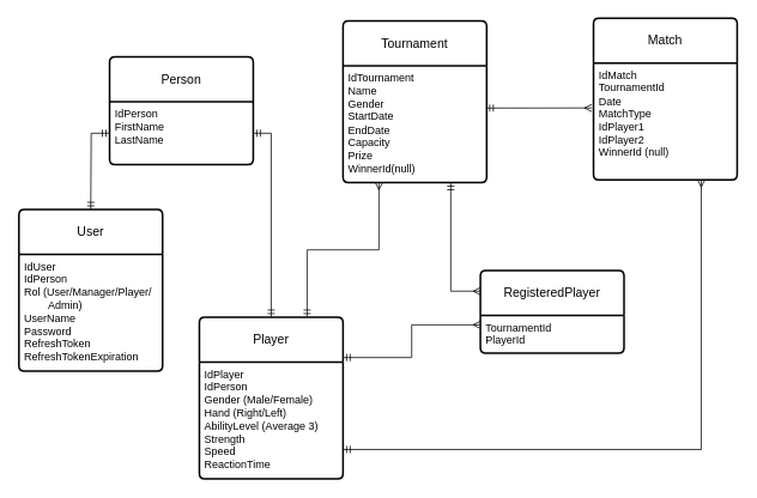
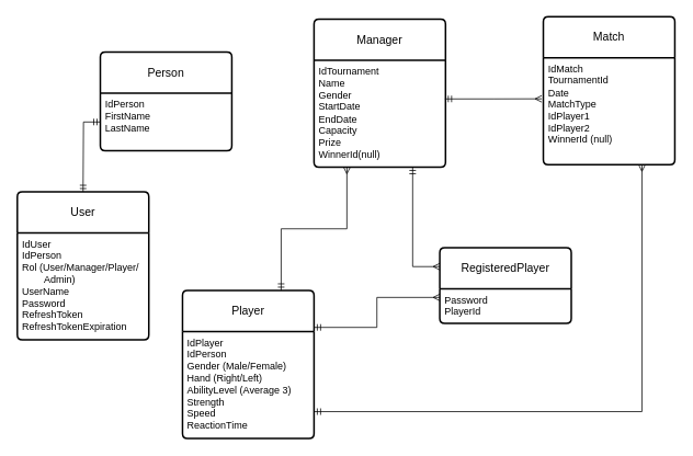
  <mxCell id="0" />
  <mxCell id="1" parent="0" />
  <mxCell id="2" value="Person" style="swimlane;childLayout=stackLayout;horizontal=1;startSize=50;horizontalStack=0;rounded=1;fontSize=14;fontStyle=0;strokeWidth=2;resizeParent=0;resizeLast=1;shadow=0;dashed=0;align=center;arcSize=4;whiteSpace=wrap;html=1;" parent="1" vertex="1"><mxGeometry x="121" y="63" width="160" height="120" as="geometry" /></mxCell>
  <mxCell id="3" value="IdPerson&lt;div&gt;FirstName&lt;/div&gt;&lt;div&gt;LastName&lt;/div&gt;" style="align=left;strokeColor=none;fillColor=none;spacingLeft=4;fontSize=12;verticalAlign=top;resizable=0;rotatable=0;part=1;html=1;" parent="2" vertex="1"><mxGeometry y="50" width="160" height="70" as="geometry" /></mxCell>
  <mxCell id="4" value="Player" style="swimlane;childLayout=stackLayout;horizontal=1;startSize=50;horizontalStack=0;rounded=1;fontSize=14;fontStyle=0;strokeWidth=2;resizeParent=0;resizeLast=1;shadow=0;dashed=0;align=center;arcSize=4;whiteSpace=wrap;html=1;" parent="1" vertex="1"><mxGeometry x="221" y="353" width="160" height="180" as="geometry" /></mxCell>
  <mxCell id="5" value="IdPlayer&lt;div&gt;IdPerson&lt;br&gt;&lt;div&gt;&lt;span style=&quot;background-color: initial;&quot;&gt;Gender (Male/Female)&lt;/span&gt;&lt;div&gt;&lt;div&gt;&lt;div&gt;Hand (Right/Left)&lt;/div&gt;&lt;/div&gt;&lt;div&gt;AbilityLevel (Average 3)&lt;/div&gt;&lt;div&gt;Strength&lt;/div&gt;&lt;div&gt;Speed&lt;/div&gt;&lt;div&gt;ReactionTime&lt;/div&gt;&lt;/div&gt;&lt;/div&gt;&lt;/div&gt;" style="align=left;strokeColor=none;fillColor=none;spacingLeft=4;fontSize=12;verticalAlign=top;resizable=0;rotatable=0;part=1;html=1;" parent="4" vertex="1"><mxGeometry y="50" width="160" height="130" as="geometry" /></mxCell>
  <mxCell id="6" value="User" style="swimlane;childLayout=stackLayout;horizontal=1;startSize=50;horizontalStack=0;rounded=1;fontSize=14;fontStyle=0;strokeWidth=2;resizeParent=0;resizeLast=1;shadow=0;dashed=0;align=center;arcSize=4;whiteSpace=wrap;html=1;" parent="1" vertex="1"><mxGeometry x="20" y="233" width="160" height="180" as="geometry" /></mxCell>
  <mxCell id="7" value="Id&lt;span style=&quot;background-color: initial;&quot;&gt;User&lt;/span&gt;&lt;div&gt;IdPerson&lt;br&gt;&lt;div&gt;&lt;div&gt;Rol (User/Manager/Player/&lt;/div&gt;&lt;div&gt;&lt;span style=&quot;white-space: pre;&quot;&gt;&#09;&lt;/span&gt;Admin)&lt;br&gt;&lt;/div&gt;&lt;div&gt;UserName&lt;/div&gt;&lt;div&gt;Password&lt;/div&gt;&lt;/div&gt;&lt;/div&gt;&lt;div&gt;RefreshToken&amp;nbsp;&lt;br&gt;&lt;/div&gt;&lt;div&gt;RefreshTokenExpiration&amp;nbsp;&lt;br&gt;&lt;/div&gt;" style="align=left;strokeColor=none;fillColor=none;spacingLeft=4;fontSize=12;verticalAlign=top;resizable=0;rotatable=0;part=1;html=1;" parent="6" vertex="1"><mxGeometry y="50" width="160" height="130" as="geometry" /></mxCell>
- <mxCell id="8" value="Tournament" style="swimlane;childLayout=stackLayout;horizontal=1;startSize=50;horizontalStack=0;rounded=1;fontSize=14;fontStyle=0;strokeWidth=2;resizeParent=0;resizeLast=1;shadow=0;dashed=0;align=center;arcSize=4;whiteSpace=wrap;html=1;" parent="1" vertex="1"><mxGeometry x="381" y="23" width="160" height="180" as="geometry" /></mxCell>
+ <mxCell id="8" value="Manager" style="swimlane;childLayout=stackLayout;horizontal=1;startSize=50;horizontalStack=0;rounded=1;fontSize=14;fontStyle=0;strokeWidth=2;resizeParent=0;resizeLast=1;shadow=0;dashed=0;align=center;arcSize=4;whiteSpace=wrap;html=1;" parent="1" vertex="1"><mxGeometry x="381" y="23" width="160" height="180" as="geometry" /></mxCell>
  <mxCell id="9" value="IdTournament&lt;div&gt;Name&lt;/div&gt;&lt;div&gt;Gender&lt;br&gt;&lt;div&gt;StartDate&lt;/div&gt;&lt;div&gt;EndDate&lt;/div&gt;&lt;div&gt;Capacity&lt;/div&gt;&lt;div&gt;Prize&lt;/div&gt;&lt;/div&gt;&lt;div&gt;WinnerId(null)&lt;/div&gt;" style="align=left;strokeColor=none;fillColor=none;spacingLeft=4;fontSize=12;verticalAlign=top;resizable=0;rotatable=0;part=1;html=1;" parent="8" vertex="1"><mxGeometry y="50" width="160" height="130" as="geometry" /></mxCell>
  <mxCell id="10" value="Match" style="swimlane;childLayout=stackLayout;horizontal=1;startSize=50;horizontalStack=0;rounded=1;fontSize=14;fontStyle=0;strokeWidth=2;resizeParent=0;resizeLast=1;shadow=0;dashed=0;align=center;arcSize=4;whiteSpace=wrap;html=1;" parent="1" vertex="1"><mxGeometry x="660" y="20" width="160" height="180" as="geometry" /></mxCell>
  <mxCell id="11" value="IdMatch&lt;div&gt;TournamentId&lt;br&gt;&lt;div&gt;Date&lt;div&gt;MatchType&lt;/div&gt;&lt;div&gt;IdPlayer1&lt;/div&gt;&lt;div&gt;IdPlayer2&lt;/div&gt;&lt;div&gt;WinnerId (null)&lt;/div&gt;&lt;/div&gt;&lt;/div&gt;" style="align=left;strokeColor=none;fillColor=none;spacingLeft=4;fontSize=12;verticalAlign=top;resizable=0;rotatable=0;part=1;html=1;" parent="10" vertex="1"><mxGeometry y="50" width="160" height="130" as="geometry" /></mxCell>
  <mxCell id="12" style="edgeStyle=orthogonalEdgeStyle;rounded=0;orthogonalLoop=1;jettySize=auto;html=1;exitX=0.996;exitY=0.361;exitDx=0;exitDy=0;startArrow=ERmandOne;startFill=0;endArrow=ERmany;endFill=0;entryX=-0.012;entryY=0.383;entryDx=0;entryDy=0;exitPerimeter=0;entryPerimeter=0;" parent="1" source="9" target="11" edge="1"><mxGeometry relative="1" as="geometry"><mxPoint x="641" y="361" as="targetPoint" /></mxGeometry></mxCell>
  <mxCell id="13" value="RegisteredPlayer" style="swimlane;childLayout=stackLayout;horizontal=1;startSize=50;horizontalStack=0;rounded=1;fontSize=14;fontStyle=0;strokeWidth=2;resizeParent=0;resizeLast=1;shadow=0;dashed=0;align=center;arcSize=4;whiteSpace=wrap;html=1;" parent="1" vertex="1"><mxGeometry x="534" y="301" width="160" height="92" as="geometry" /></mxCell>
- <mxCell id="14" value="&lt;div&gt;TournamentId&lt;/div&gt;&lt;div&gt;PlayerId&lt;/div&gt;" style="align=left;strokeColor=none;fillColor=none;spacingLeft=4;fontSize=12;verticalAlign=top;resizable=0;rotatable=0;part=1;html=1;" parent="13" vertex="1"><mxGeometry y="50" width="160" height="42" as="geometry" /></mxCell>
+ <mxCell id="14" value="&lt;div&gt;Password&lt;/div&gt;&lt;div&gt;PlayerId&lt;/div&gt;" style="align=left;strokeColor=none;fillColor=none;spacingLeft=4;fontSize=12;verticalAlign=top;resizable=0;rotatable=0;part=1;html=1;" parent="13" vertex="1"><mxGeometry y="50" width="160" height="42" as="geometry" /></mxCell>
  <mxCell id="15" style="edgeStyle=orthogonalEdgeStyle;rounded=0;orthogonalLoop=1;jettySize=auto;html=1;exitX=1;exitY=0.25;exitDx=0;exitDy=0;entryX=0;entryY=0.25;entryDx=0;entryDy=0;startArrow=ERmandOne;startFill=0;endArrow=ERmany;endFill=0;" parent="1" source="4" target="14" edge="1"><mxGeometry relative="1" as="geometry" /></mxCell>
  <mxCell id="16" value="" style="edgeStyle=orthogonalEdgeStyle;rounded=0;orthogonalLoop=1;jettySize=auto;html=1;startArrow=ERmandOne;startFill=0;endArrow=ERmandOne;endFill=0;" parent="1" source="3" edge="1"><mxGeometry relative="1" as="geometry"><mxPoint x="100" y="233" as="targetPoint" /></mxGeometry></mxCell>
- <mxCell id="17" value="" style="edgeStyle=orthogonalEdgeStyle;rounded=0;orthogonalLoop=1;jettySize=auto;html=1;entryX=0.5;entryY=0;entryDx=0;entryDy=0;exitX=1;exitY=0.5;exitDx=0;exitDy=0;startArrow=ERmandOne;startFill=0;endArrow=ERmandOne;endFill=0;" parent="1" source="3" target="4" edge="1"><mxGeometry relative="1" as="geometry"><mxPoint x="290" y="148" as="sourcePoint" /></mxGeometry></mxCell>
  <mxCell id="18" value="" style="edgeStyle=orthogonalEdgeStyle;rounded=0;orthogonalLoop=1;jettySize=auto;html=1;entryX=0.25;entryY=1;entryDx=0;entryDy=0;startArrow=ERmandOne;startFill=0;endArrow=ERmany;endFill=0;exitX=0.75;exitY=0;exitDx=0;exitDy=0;" parent="1" source="4" target="9" edge="1"><mxGeometry relative="1" as="geometry" /></mxCell>
  <mxCell id="19" style="edgeStyle=orthogonalEdgeStyle;rounded=0;orthogonalLoop=1;jettySize=auto;html=1;exitX=0.75;exitY=1;exitDx=0;exitDy=0;entryX=0;entryY=0.25;entryDx=0;entryDy=0;startArrow=ERmandOne;startFill=0;endArrow=ERmany;endFill=0;" parent="1" source="9" target="13" edge="1"><mxGeometry relative="1" as="geometry" /></mxCell>
  <mxCell id="20" style="edgeStyle=orthogonalEdgeStyle;rounded=0;orthogonalLoop=1;jettySize=auto;html=1;exitX=0.75;exitY=1;exitDx=0;exitDy=0;entryX=1;entryY=0.75;entryDx=0;entryDy=0;startArrow=ERmany;startFill=0;endArrow=ERmandOne;endFill=0;" parent="1" source="11" target="5" edge="1"><mxGeometry relative="1" as="geometry" /></mxCell>
